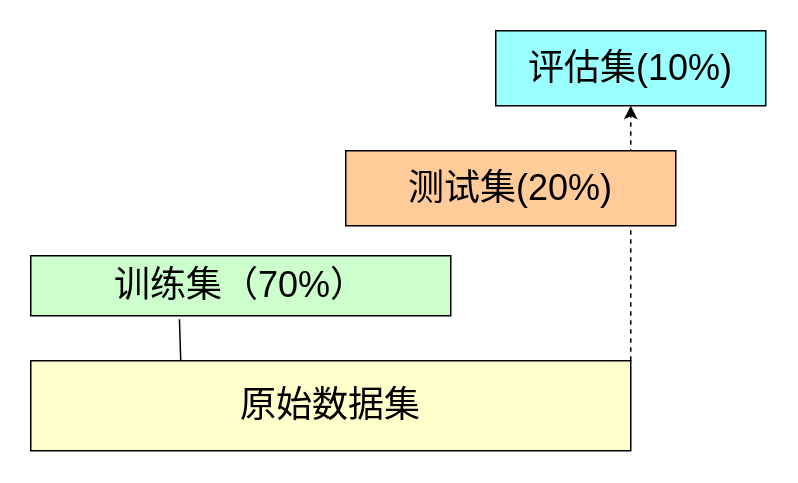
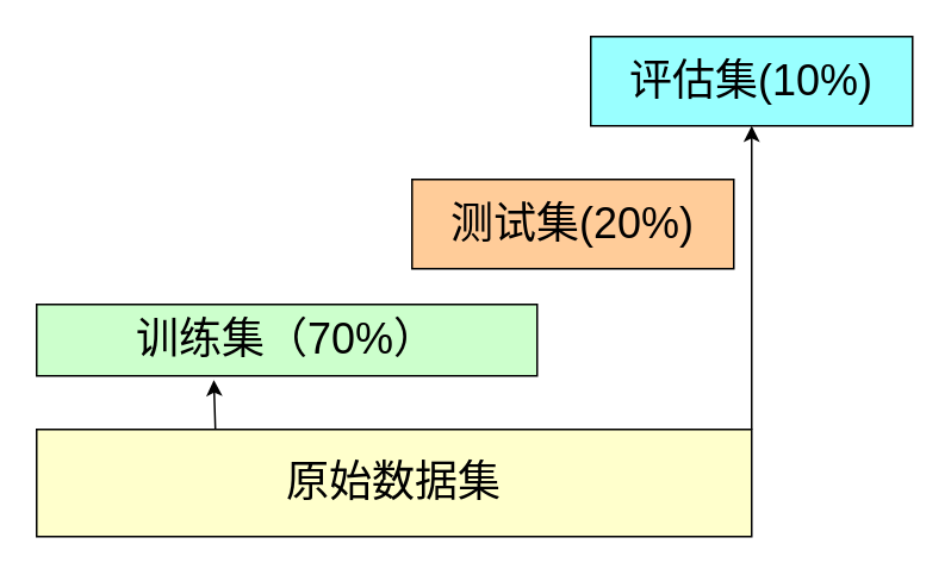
  <mxCell id="0" />
  <mxCell id="1" parent="0" />
- <mxCell id="2" style="edgeStyle=none;html=1;exitX=0.25;exitY=0;exitDx=0;exitDy=0;entryX=0.354;entryY=1.058;entryDx=0;entryDy=0;entryPerimeter=0;fontSize=24;endArrow=none;" edge="1" parent="1" source="4" target="5"><mxGeometry relative="1" as="geometry" /></mxCell>
- <mxCell id="3" style="edgeStyle=none;html=1;exitX=1;exitY=0;exitDx=0;exitDy=0;entryX=0.5;entryY=1;entryDx=0;entryDy=0;fontSize=24;dashed=1;" edge="1" parent="1" source="4" target="7"><mxGeometry relative="1" as="geometry" /></mxCell>
+ <mxCell id="2" style="edgeStyle=none;html=1;exitX=0.25;exitY=0;exitDx=0;exitDy=0;entryX=0.354;entryY=1.058;entryDx=0;entryDy=0;entryPerimeter=0;fontSize=24;" edge="1" parent="1" source="4" target="5"><mxGeometry relative="1" as="geometry" /></mxCell>
+ <mxCell id="3" style="edgeStyle=none;html=1;exitX=1;exitY=0;exitDx=0;exitDy=0;entryX=0.5;entryY=1;entryDx=0;entryDy=0;fontSize=24;" edge="1" parent="1" source="4" target="7"><mxGeometry relative="1" as="geometry" /></mxCell>
  <mxCell id="4" value="&lt;font style=&quot;font-size: 24px&quot;&gt;原始数据集&lt;/font&gt;" style="rounded=0;whiteSpace=wrap;html=1;fillColor=#FFFFCC;" vertex="1" parent="1"><mxGeometry x="20" y="240" width="400" height="60" as="geometry" /></mxCell>
  <mxCell id="5" value="训练集（70%）" style="rounded=0;whiteSpace=wrap;html=1;fontSize=24;fillColor=#CCFFCC;" vertex="1" parent="1"><mxGeometry x="20" y="170" width="280" height="40" as="geometry" /></mxCell>
- <mxCell id="6" value="&lt;font style=&quot;font-size: 24px&quot;&gt;测试集(20%)&lt;/font&gt;" style="rounded=0;whiteSpace=wrap;html=1;fontSize=24;fillColor=#FFCC99;" vertex="1" parent="1"><mxGeometry x="230" y="100" width="220" height="50" as="geometry" /></mxCell>
+ <mxCell id="6" value="&lt;font style=&quot;font-size: 24px&quot;&gt;测试集(20%)&lt;/font&gt;" style="rounded=0;whiteSpace=wrap;html=1;fontSize=24;fillColor=#FFCC99;" vertex="1" parent="1"><mxGeometry x="230" y="100" width="180" height="50" as="geometry" /></mxCell>
  <mxCell id="7" value="&lt;font style=&quot;font-size: 24px&quot;&gt;评估集(10%)&lt;/font&gt;" style="rounded=0;whiteSpace=wrap;html=1;fontSize=24;fillColor=#99FFFF;" vertex="1" parent="1"><mxGeometry x="330" y="20" width="180" height="50" as="geometry" /></mxCell>
